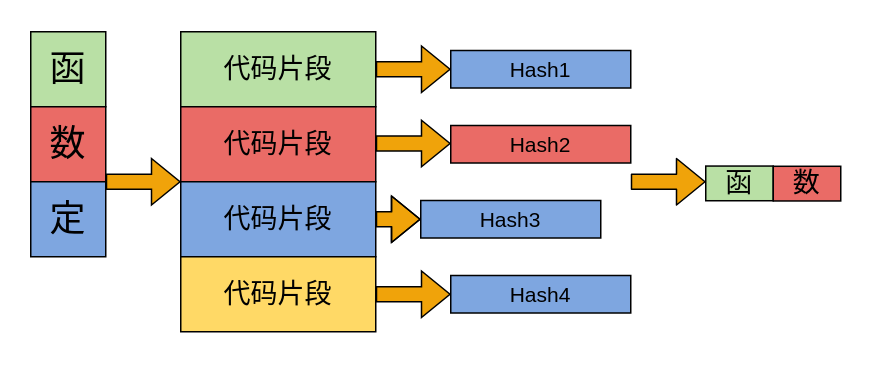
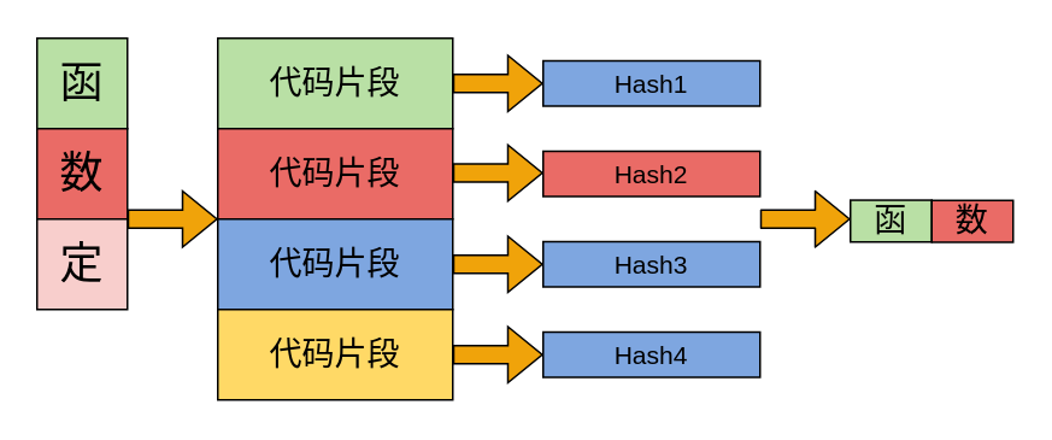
  <mxCell id="0" />
  <mxCell id="1" parent="0" />
  <mxCell id="2" value="&lt;font size=&quot;5&quot;&gt;函&lt;/font&gt;" style="whiteSpace=wrap;html=1;aspect=fixed;fillColor=#B9E0A5;shadow=0;strokeWidth=1;rounded=0;glass=0;perimeterSpacing=0;strokeColor=#000000;spacing=2;fontStyle=0" vertex="1" parent="1"><mxGeometry x="20" y="20.5" width="50" height="50" as="geometry" /></mxCell>
  <mxCell id="3" value="&lt;font size=&quot;5&quot;&gt;数&lt;/font&gt;" style="whiteSpace=wrap;html=1;aspect=fixed;fillColor=#EA6B66;shadow=0;strokeWidth=1;rounded=0;glass=0;perimeterSpacing=0;strokeColor=#000000;spacing=2;" vertex="1" parent="1"><mxGeometry x="20" y="70.5" width="50" height="50" as="geometry" /></mxCell>
- <mxCell id="4" value="&lt;font size=&quot;5&quot;&gt;定&lt;/font&gt;" style="whiteSpace=wrap;html=1;aspect=fixed;fillColor=#7EA6E0;shadow=0;strokeWidth=1;rounded=0;glass=0;perimeterSpacing=0;strokeColor=#000000;spacing=2;" vertex="1" parent="1"><mxGeometry x="20" y="120.5" width="50" height="50" as="geometry" /></mxCell>
+ <mxCell id="4" value="&lt;font size=&quot;5&quot;&gt;定&lt;/font&gt;" style="whiteSpace=wrap;html=1;aspect=fixed;fillColor=#f8cecc;shadow=0;strokeWidth=1;rounded=0;glass=0;perimeterSpacing=0;strokeColor=#000000;spacing=2;" vertex="1" parent="1"><mxGeometry x="20" y="120.5" width="50" height="50" as="geometry" /></mxCell>
  <mxCell id="5" style="edgeStyle=orthogonalEdgeStyle;rounded=0;orthogonalLoop=1;jettySize=auto;html=1;exitX=1;exitY=0.5;exitDx=0;exitDy=0;entryX=0;entryY=0.5;entryDx=0;entryDy=0;strokeColor=#000000;shape=flexArrow;endArrow=block;fillColor=#f0a30a;strokeWidth=1;spacing=2;" edge="1" parent="1" source="6" target="12"><mxGeometry relative="1" as="geometry" /></mxCell>
  <mxCell id="6" value="&lt;font style=&quot;font-size: 18px;&quot;&gt;代码片段&lt;/font&gt;" style="rounded=0;whiteSpace=wrap;html=1;fillStyle=auto;fillColor=#B9E0A5;strokeWidth=1;strokeColor=#000000;spacing=2;" vertex="1" parent="1"><mxGeometry x="120" y="20.5" width="130" height="50" as="geometry" /></mxCell>
  <mxCell id="7" value="&lt;font style=&quot;font-size: 18px;&quot;&gt;代码片段&lt;/font&gt;" style="rounded=0;whiteSpace=wrap;html=1;fillColor=#EA6B66;strokeWidth=1;strokeColor=#000000;spacing=2;" vertex="1" parent="1"><mxGeometry x="120" y="70.5" width="130" height="50" as="geometry" /></mxCell>
  <mxCell id="8" style="edgeStyle=orthogonalEdgeStyle;rounded=0;orthogonalLoop=1;jettySize=auto;html=1;entryX=0;entryY=0.5;entryDx=0;entryDy=0;strokeColor=#000000;shape=flexArrow;endArrow=block;fillColor=#f0a30a;strokeWidth=1;spacing=2;" edge="1" parent="1" source="9" target="14"><mxGeometry relative="1" as="geometry" /></mxCell>
  <mxCell id="9" value="&lt;font style=&quot;font-size: 18px;&quot;&gt;代码片段&lt;/font&gt;" style="rounded=0;whiteSpace=wrap;html=1;fillColor=#7EA6E0;strokeWidth=1;strokeColor=#000000;spacing=2;" vertex="1" parent="1"><mxGeometry x="120" y="120.5" width="130" height="50" as="geometry" /></mxCell>
  <mxCell id="10" style="edgeStyle=orthogonalEdgeStyle;rounded=0;orthogonalLoop=1;jettySize=auto;html=1;entryX=0;entryY=0.5;entryDx=0;entryDy=0;strokeColor=#000000;shape=flexArrow;endArrow=block;fillColor=#f0a30a;strokeWidth=1;spacing=2;" edge="1" parent="1" source="11" target="15"><mxGeometry relative="1" as="geometry" /></mxCell>
  <mxCell id="11" value="&lt;font style=&quot;font-size: 18px;&quot;&gt;代码片段&lt;/font&gt;" style="rounded=0;whiteSpace=wrap;html=1;fillColor=#FFD966;strokeWidth=1;strokeColor=#000000;spacing=2;" vertex="1" parent="1"><mxGeometry x="120" y="170.5" width="130" height="50" as="geometry" /></mxCell>
  <mxCell id="12" value="&lt;span style=&quot;font-size: 14.0px;&quot;&gt;Hash1&lt;/span&gt;" style="rounded=0;whiteSpace=wrap;html=1;fillColor=#7ea6e0;strokeWidth=1;spacing=2;" vertex="1" parent="1"><mxGeometry x="300" y="33" width="120" height="25" as="geometry" /></mxCell>
  <mxCell id="13" value="&lt;font style=&quot;font-size: 14px;&quot;&gt;Hash2&lt;/font&gt;" style="rounded=0;whiteSpace=wrap;html=1;fillColor=#EA6B66;strokeWidth=1;spacing=2;" vertex="1" parent="1"><mxGeometry x="300" y="83" width="120" height="25" as="geometry" /></mxCell>
- <mxCell id="14" value="&lt;font style=&quot;font-size: 14px;&quot;&gt;Hash3&lt;/font&gt;" style="rounded=0;whiteSpace=wrap;html=1;fillColor=#7EA6E0;strokeWidth=1;spacing=2;" vertex="1" parent="1"><mxGeometry x="280" y="133" width="120" height="25" as="geometry" /></mxCell>
+ <mxCell id="14" value="&lt;font style=&quot;font-size: 14px;&quot;&gt;Hash3&lt;/font&gt;" style="rounded=0;whiteSpace=wrap;html=1;fillColor=#7EA6E0;strokeWidth=1;spacing=2;" vertex="1" parent="1"><mxGeometry x="300" y="133" width="120" height="25" as="geometry" /></mxCell>
  <mxCell id="15" value="&lt;font style=&quot;font-size: 14px;&quot;&gt;Hash4&lt;/font&gt;" style="rounded=0;whiteSpace=wrap;html=1;fillColor=#7ea6e0;strokeWidth=1;spacing=2;" vertex="1" parent="1"><mxGeometry x="300" y="183" width="120" height="25" as="geometry" /></mxCell>
  <mxCell id="16" value="&lt;font style=&quot;font-size: 18px;&quot;&gt;函&lt;/font&gt;" style="rounded=0;whiteSpace=wrap;html=1;fillColor=#B9E0A5;strokeWidth=1;spacing=2;" vertex="1" parent="1"><mxGeometry x="470" y="110.04" width="45" height="23.12" as="geometry" /></mxCell>
  <mxCell id="17" style="edgeStyle=orthogonalEdgeStyle;rounded=0;orthogonalLoop=1;jettySize=auto;html=1;exitX=1;exitY=0.5;exitDx=0;exitDy=0;entryX=0;entryY=0.5;entryDx=0;entryDy=0;strokeColor=#000000;shape=flexArrow;endArrow=block;fillColor=#f0a30a;strokeWidth=1;spacing=2;" edge="1" parent="1"><mxGeometry relative="1" as="geometry"><mxPoint x="250" y="95" as="sourcePoint" /><mxPoint x="300" y="95" as="targetPoint" /></mxGeometry></mxCell>
  <mxCell id="18" style="edgeStyle=orthogonalEdgeStyle;rounded=1;orthogonalLoop=1;jettySize=auto;html=1;exitX=1;exitY=0.5;exitDx=0;exitDy=0;entryX=0;entryY=0.5;entryDx=0;entryDy=0;strokeColor=#000000;shape=flexArrow;endArrow=block;fillColor=#f0a30a;strokeWidth=1;spacing=2;" edge="1" parent="1"><mxGeometry relative="1" as="geometry"><mxPoint x="420" y="120.5" as="sourcePoint" /><mxPoint x="470" y="120.5" as="targetPoint" /></mxGeometry></mxCell>
  <mxCell id="19" value="&lt;font size=&quot;4&quot;&gt;数&lt;/font&gt;" style="rounded=0;whiteSpace=wrap;html=1;fillColor=#EA6B66;strokeWidth=1;spacing=2;" vertex="1" parent="1"><mxGeometry x="515" y="110.19" width="45" height="23.12" as="geometry" /></mxCell>
  <mxCell id="20" style="edgeStyle=orthogonalEdgeStyle;rounded=0;orthogonalLoop=1;jettySize=auto;html=1;exitX=1;exitY=0.5;exitDx=0;exitDy=0;entryX=0;entryY=0.5;entryDx=0;entryDy=0;strokeColor=#000000;shape=flexArrow;endArrow=block;fillColor=#f0a30a;strokeWidth=1;spacing=2;" edge="1" parent="1"><mxGeometry relative="1" as="geometry"><mxPoint x="70" y="120.5" as="sourcePoint" /><mxPoint x="120" y="120.5" as="targetPoint" /></mxGeometry></mxCell>
